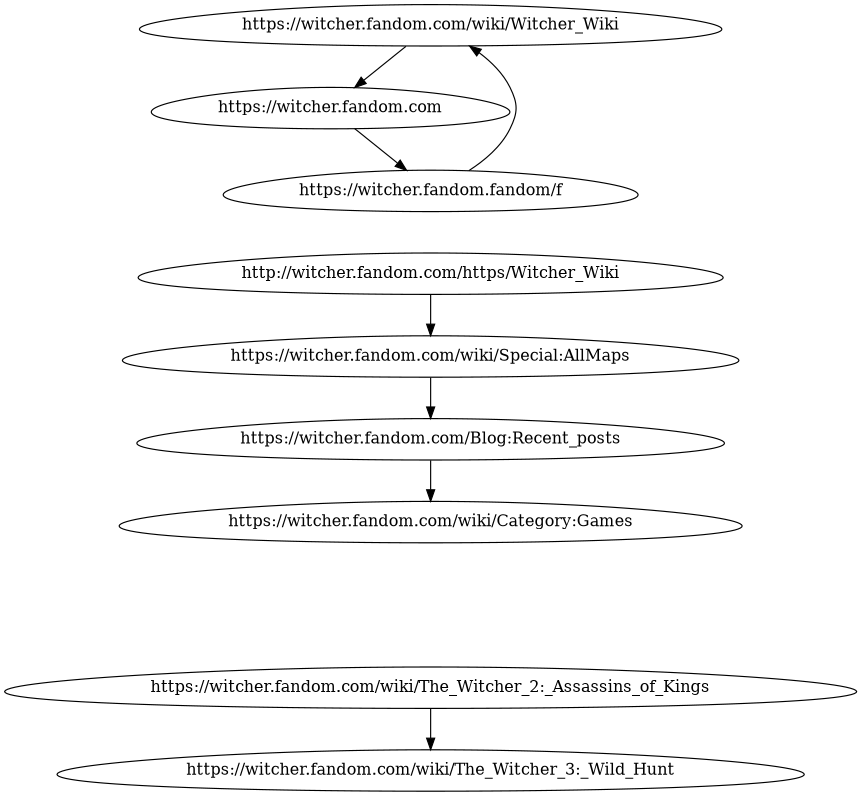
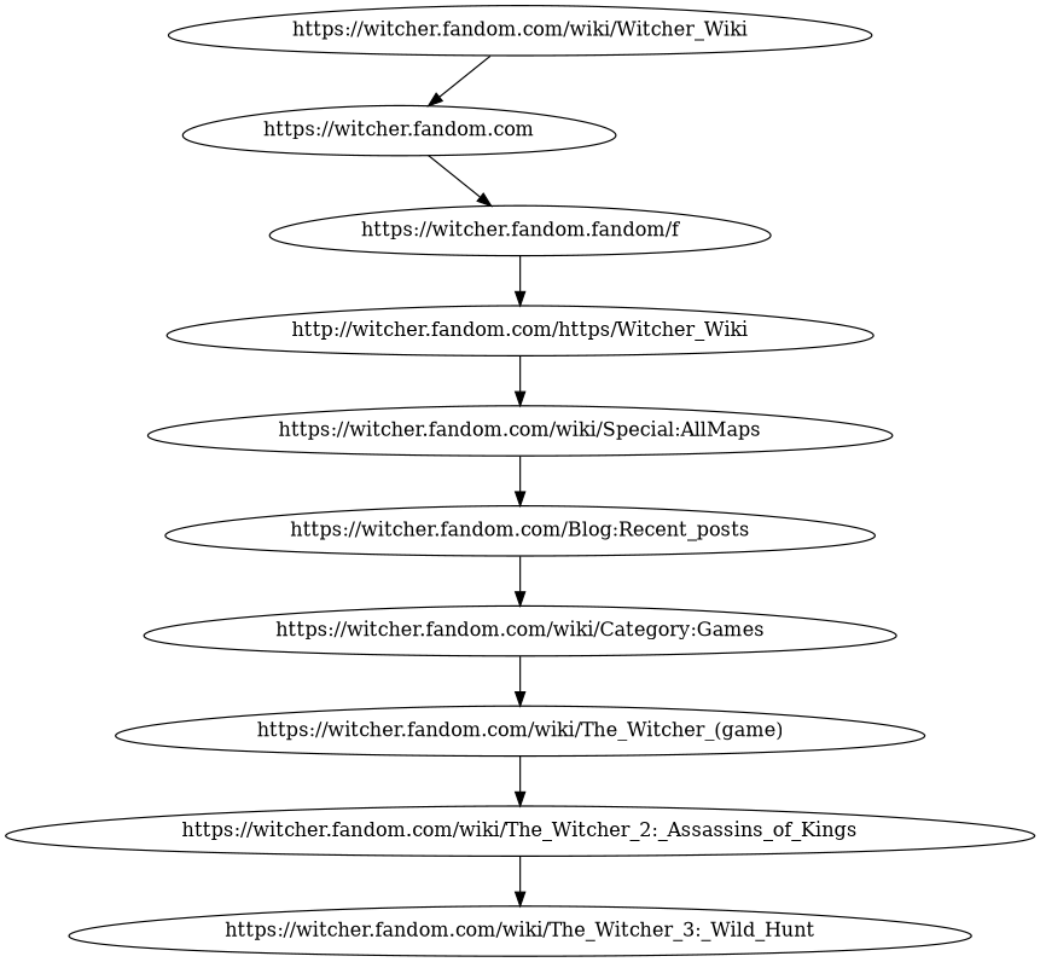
  digraph {
    node [shape=egg]
    n1 [label="https://witcher.fandom.com/wiki/Witcher_Wiki"]
    n2 [label="https://witcher.fandom.com"]
    n3 [label="https://witcher.fandom.fandom/f"]
    n4 [label="http://witcher.fandom.com/https/Witcher_Wiki"]
    n5 [label="https://witcher.fandom.com/wiki/Special:AllMaps"]
    n6 [label="https://witcher.fandom.com/Blog:Recent_posts"]
    n7 [label="https://witcher.fandom.com/wiki/Category:Games"]
+   n8 [label="https://witcher.fandom.com/wiki/The_Witcher_(game)"]
    n9 [label="https://witcher.fandom.com/wiki/The_Witcher_2:_Assassins_of_Kings"]
    n10 [label="https://witcher.fandom.com/wiki/The_Witcher_3:_Wild_Hunt"]
    n1 -> n2
    n2 -> n3
-   n3 -> n1
+   n3 -> n4
    n4 -> n5
    n5 -> n6
    n6 -> n7
+   n7 -> n8
+   n8 -> n9
    n9 -> n10
  }
